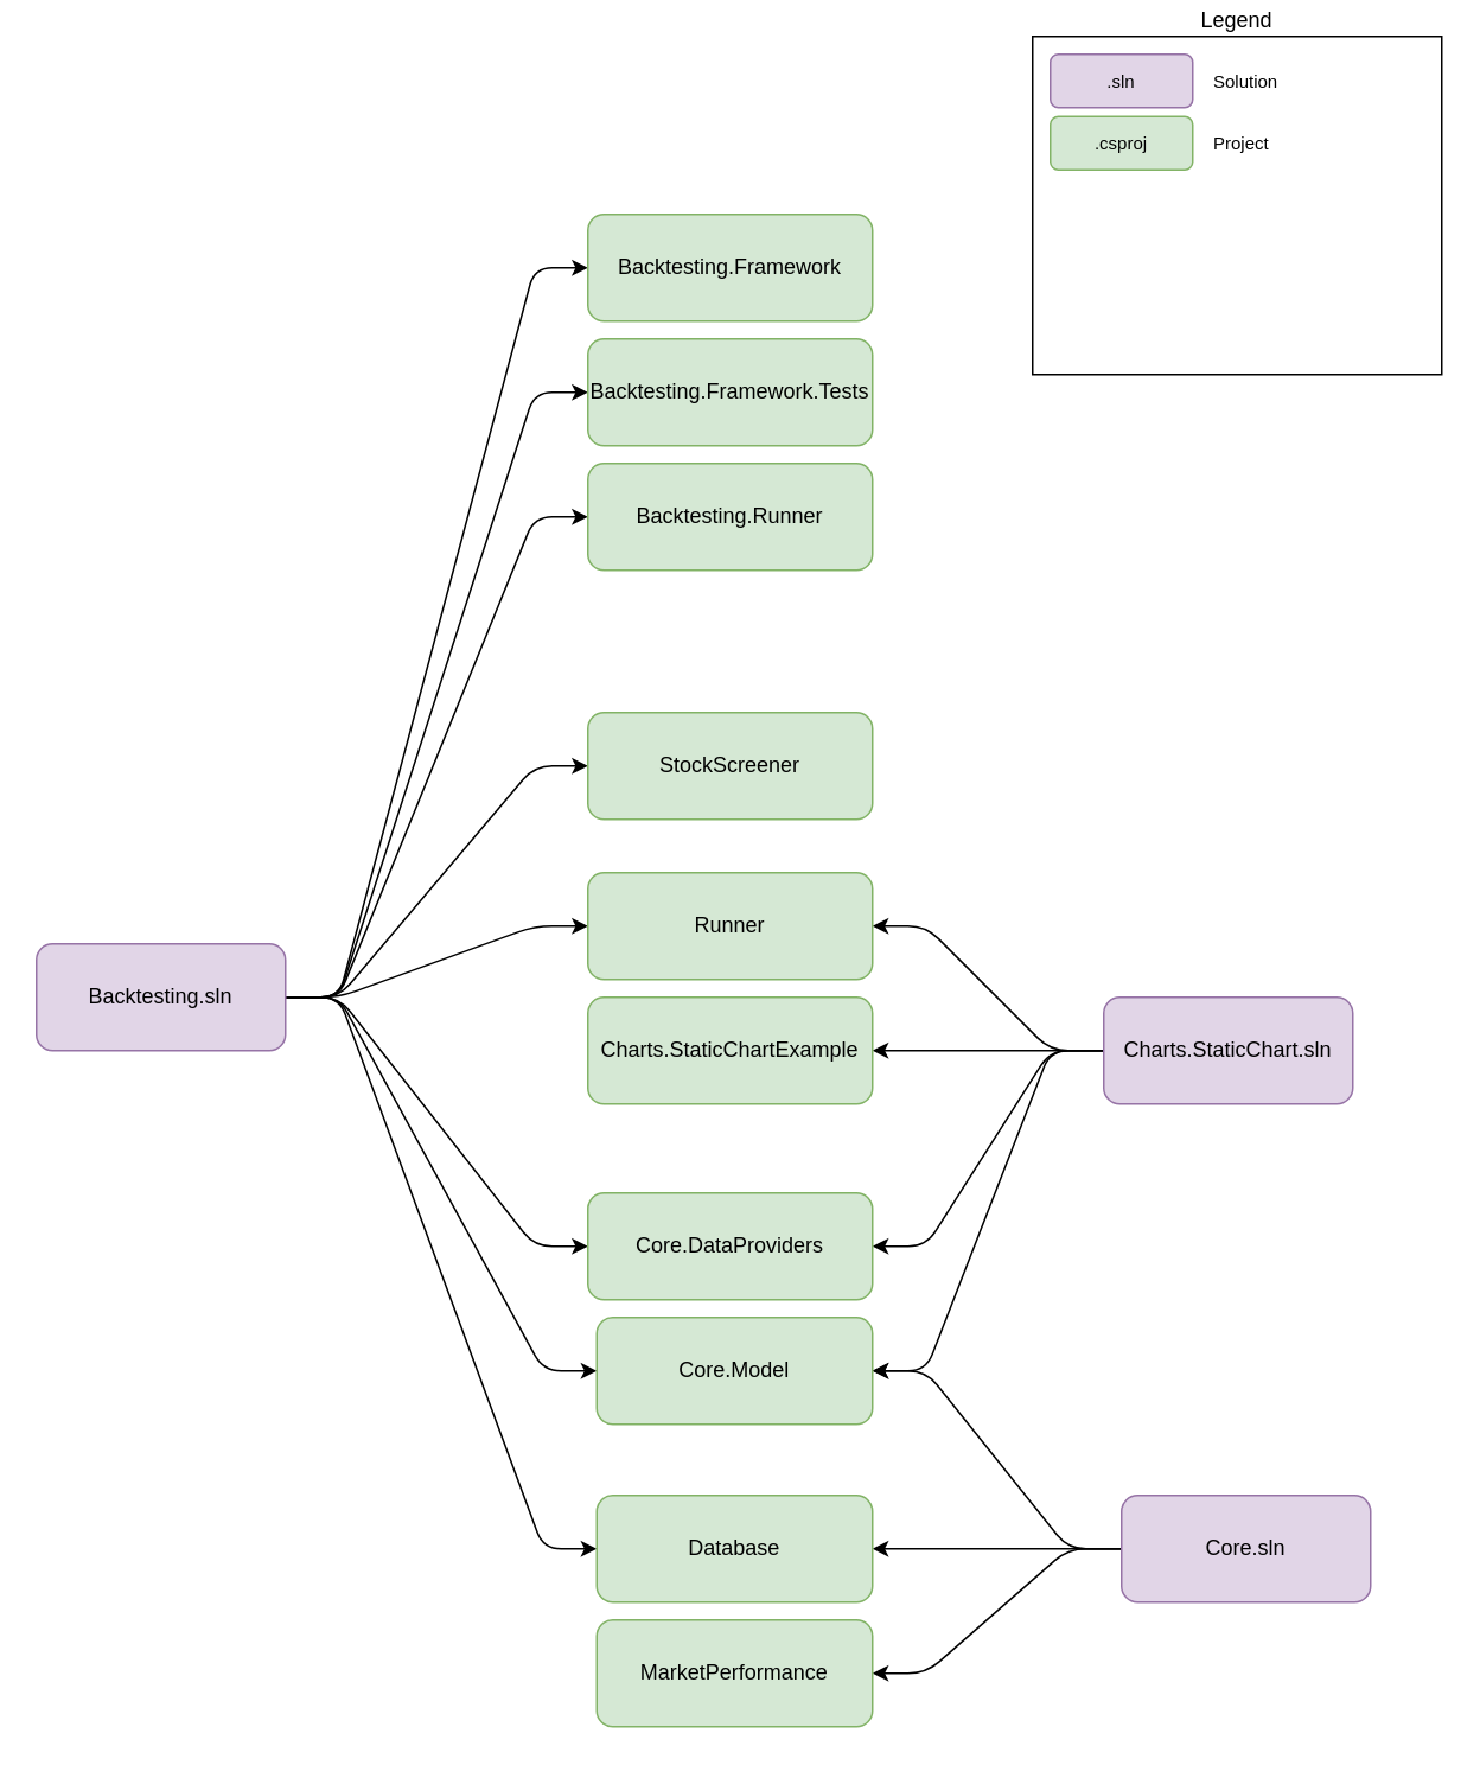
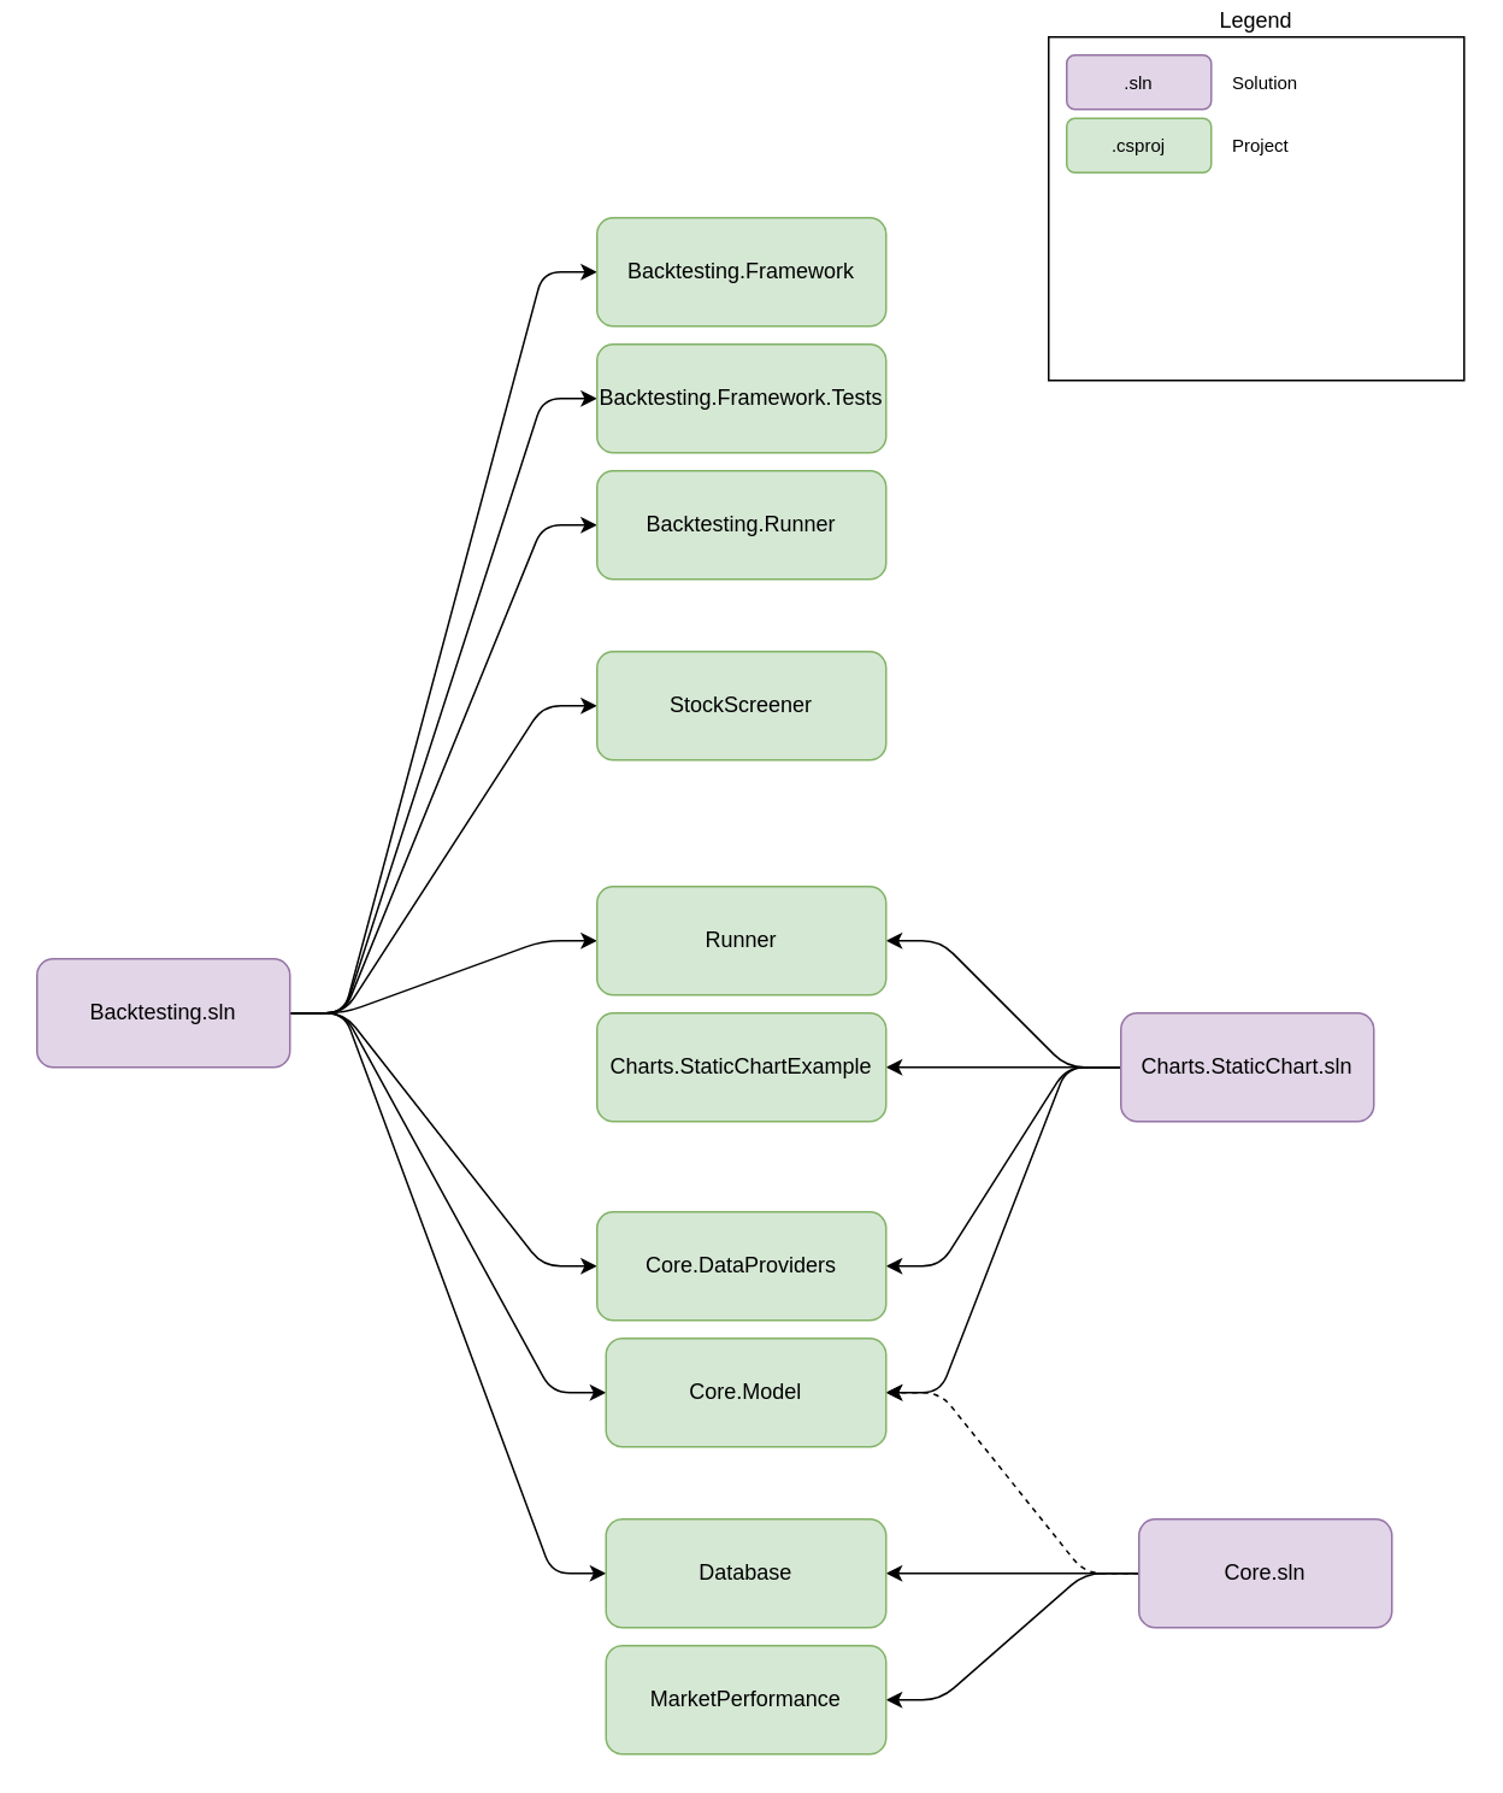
  <mxCell id="0" />
  <mxCell id="1" parent="0" />
  <mxCell id="2" value="Legend" style="rounded=0;whiteSpace=wrap;html=1;labelPosition=center;verticalLabelPosition=top;align=center;verticalAlign=bottom;" vertex="1" parent="1"><mxGeometry x="580" y="20" width="230" height="190" as="geometry" /></mxCell>
  <mxCell id="3" style="edgeStyle=entityRelationEdgeStyle;orthogonalLoop=1;jettySize=auto;html=1;exitX=1;exitY=0.5;exitDx=0;exitDy=0;entryX=0;entryY=0.5;entryDx=0;entryDy=0;fontSize=10;" edge="1" parent="1" source="11" target="24"><mxGeometry relative="1" as="geometry" /></mxCell>
  <mxCell id="4" style="edgeStyle=entityRelationEdgeStyle;orthogonalLoop=1;jettySize=auto;html=1;exitX=1;exitY=0.5;exitDx=0;exitDy=0;entryX=0;entryY=0.5;entryDx=0;entryDy=0;fontSize=10;" edge="1" parent="1" source="11" target="23"><mxGeometry relative="1" as="geometry" /></mxCell>
  <mxCell id="5" style="edgeStyle=entityRelationEdgeStyle;orthogonalLoop=1;jettySize=auto;html=1;exitX=1;exitY=0.5;exitDx=0;exitDy=0;entryX=0;entryY=0.5;entryDx=0;entryDy=0;fontSize=10;" edge="1" parent="1" source="11" target="29"><mxGeometry relative="1" as="geometry" /></mxCell>
  <mxCell id="6" style="edgeStyle=entityRelationEdgeStyle;orthogonalLoop=1;jettySize=auto;html=1;exitX=1;exitY=0.5;exitDx=0;exitDy=0;entryX=0;entryY=0.5;entryDx=0;entryDy=0;fontSize=10;" edge="1" parent="1" source="11" target="28"><mxGeometry relative="1" as="geometry" /></mxCell>
  <mxCell id="7" style="edgeStyle=entityRelationEdgeStyle;orthogonalLoop=1;jettySize=auto;html=1;exitX=1;exitY=0.5;exitDx=0;exitDy=0;entryX=0;entryY=0.5;entryDx=0;entryDy=0;fontSize=10;" edge="1" parent="1" source="11" target="26"><mxGeometry relative="1" as="geometry" /></mxCell>
  <mxCell id="8" style="edgeStyle=entityRelationEdgeStyle;orthogonalLoop=1;jettySize=auto;html=1;exitX=1;exitY=0.5;exitDx=0;exitDy=0;fontSize=10;" edge="1" parent="1" source="11" target="30"><mxGeometry relative="1" as="geometry" /></mxCell>
  <mxCell id="9" style="edgeStyle=entityRelationEdgeStyle;orthogonalLoop=1;jettySize=auto;html=1;exitX=1;exitY=0.5;exitDx=0;exitDy=0;entryX=0;entryY=0.5;entryDx=0;entryDy=0;fontSize=10;" edge="1" parent="1" source="11" target="31"><mxGeometry relative="1" as="geometry" /></mxCell>
  <mxCell id="10" style="edgeStyle=entityRelationEdgeStyle;orthogonalLoop=1;jettySize=auto;html=1;exitX=1;exitY=0.5;exitDx=0;exitDy=0;entryX=0;entryY=0.5;entryDx=0;entryDy=0;fontSize=10;" edge="1" parent="1" source="11" target="32"><mxGeometry relative="1" as="geometry" /></mxCell>
  <mxCell id="11" value="Backtesting.sln" style="rounded=1;whiteSpace=wrap;html=1;fillColor=#e1d5e7;strokeColor=#9673a6;" vertex="1" parent="1"><mxGeometry x="20" y="530" width="140" height="60" as="geometry" /></mxCell>
  <mxCell id="12" style="edgeStyle=entityRelationEdgeStyle;orthogonalLoop=1;jettySize=auto;html=1;exitX=0;exitY=0.5;exitDx=0;exitDy=0;entryX=1;entryY=0.5;entryDx=0;entryDy=0;fontSize=10;" edge="1" parent="1" source="16" target="23"><mxGeometry relative="1" as="geometry" /></mxCell>
  <mxCell id="13" style="edgeStyle=entityRelationEdgeStyle;orthogonalLoop=1;jettySize=auto;html=1;exitX=0;exitY=0.5;exitDx=0;exitDy=0;entryX=1;entryY=0.5;entryDx=0;entryDy=0;fontSize=10;" edge="1" parent="1" source="16" target="27"><mxGeometry relative="1" as="geometry" /></mxCell>
  <mxCell id="14" style="edgeStyle=entityRelationEdgeStyle;orthogonalLoop=1;jettySize=auto;html=1;exitX=0;exitY=0.5;exitDx=0;exitDy=0;entryX=1;entryY=0.5;entryDx=0;entryDy=0;fontSize=10;" edge="1" parent="1" source="16" target="26"><mxGeometry relative="1" as="geometry" /></mxCell>
  <mxCell id="15" style="edgeStyle=entityRelationEdgeStyle;orthogonalLoop=1;jettySize=auto;html=1;exitX=0;exitY=0.5;exitDx=0;exitDy=0;fontSize=10;" edge="1" parent="1" source="16" target="28"><mxGeometry relative="1" as="geometry" /></mxCell>
  <mxCell id="16" value="Charts.StaticChart.sln" style="rounded=1;whiteSpace=wrap;html=1;fillColor=#e1d5e7;strokeColor=#9673a6;" vertex="1" parent="1"><mxGeometry x="620" y="560" width="140" height="60" as="geometry" /></mxCell>
  <mxCell id="17" style="orthogonalLoop=1;jettySize=auto;html=1;exitX=0;exitY=0.5;exitDx=0;exitDy=0;entryX=1;entryY=0.5;entryDx=0;entryDy=0;fontSize=10;edgeStyle=entityRelationEdgeStyle;" edge="1" parent="1" source="20" target="25"><mxGeometry relative="1" as="geometry" /></mxCell>
  <mxCell id="18" style="edgeStyle=entityRelationEdgeStyle;orthogonalLoop=1;jettySize=auto;html=1;exitX=0;exitY=0.5;exitDx=0;exitDy=0;fontSize=10;" edge="1" parent="1" source="20" target="24"><mxGeometry relative="1" as="geometry" /></mxCell>
- <mxCell id="19" style="edgeStyle=entityRelationEdgeStyle;orthogonalLoop=1;jettySize=auto;html=1;exitX=0;exitY=0.5;exitDx=0;exitDy=0;entryX=1;entryY=0.5;entryDx=0;entryDy=0;fontSize=10;" edge="1" parent="1" source="20" target="23"><mxGeometry relative="1" as="geometry" /></mxCell>
+ <mxCell id="19" style="edgeStyle=entityRelationEdgeStyle;orthogonalLoop=1;jettySize=auto;html=1;exitX=0;exitY=0.5;exitDx=0;exitDy=0;entryX=1;entryY=0.5;entryDx=0;entryDy=0;fontSize=10;dashed=1;" edge="1" parent="1" source="20" target="23"><mxGeometry relative="1" as="geometry" /></mxCell>
  <mxCell id="20" value="Core.sln" style="rounded=1;whiteSpace=wrap;html=1;fillColor=#e1d5e7;strokeColor=#9673a6;" vertex="1" parent="1"><mxGeometry x="630" y="840" width="140" height="60" as="geometry" /></mxCell>
  <mxCell id="21" value=".sln" style="rounded=1;whiteSpace=wrap;html=1;fillColor=#e1d5e7;strokeColor=#9673a6;fontSize=10;labelPosition=center;verticalLabelPosition=middle;align=center;verticalAlign=middle;spacingRight=0;" vertex="1" parent="1"><mxGeometry x="590" y="30" width="80" height="30" as="geometry" /></mxCell>
  <mxCell id="22" value="Solution" style="text;html=1;strokeColor=none;fillColor=none;align=left;verticalAlign=middle;whiteSpace=wrap;rounded=0;fontSize=10;" vertex="1" parent="1"><mxGeometry x="680" y="35" width="40" height="20" as="geometry" /></mxCell>
  <mxCell id="23" value="Core.Model" style="rounded=1;whiteSpace=wrap;html=1;fillColor=#d5e8d4;strokeColor=#82b366;" vertex="1" parent="1"><mxGeometry x="335" y="740" width="155" height="60" as="geometry" /></mxCell>
  <mxCell id="24" value="Database" style="rounded=1;whiteSpace=wrap;html=1;fillColor=#d5e8d4;strokeColor=#82b366;" vertex="1" parent="1"><mxGeometry x="335" y="840" width="155" height="60" as="geometry" /></mxCell>
  <mxCell id="25" value="MarketPerformance" style="rounded=1;whiteSpace=wrap;html=1;fillColor=#d5e8d4;strokeColor=#82b366;" vertex="1" parent="1"><mxGeometry x="335" y="910" width="155" height="60" as="geometry" /></mxCell>
  <mxCell id="26" value="Runner" style="rounded=1;whiteSpace=wrap;html=1;fillColor=#d5e8d4;strokeColor=#82b366;" vertex="1" parent="1"><mxGeometry x="330" y="490" width="160" height="60" as="geometry" /></mxCell>
  <mxCell id="27" value="Charts.StaticChartExample" style="rounded=1;whiteSpace=wrap;html=1;fillColor=#d5e8d4;strokeColor=#82b366;" vertex="1" parent="1"><mxGeometry x="330" y="560" width="160" height="60" as="geometry" /></mxCell>
  <mxCell id="28" value="Core.DataProviders" style="rounded=1;whiteSpace=wrap;html=1;fillColor=#d5e8d4;strokeColor=#82b366;" vertex="1" parent="1"><mxGeometry x="330" y="670" width="160" height="60" as="geometry" /></mxCell>
- <mxCell id="29" value="StockScreener" style="rounded=1;whiteSpace=wrap;html=1;fillColor=#d5e8d4;strokeColor=#82b366;" vertex="1" parent="1"><mxGeometry x="330" y="400" width="160" height="60" as="geometry" /></mxCell>
+ <mxCell id="29" value="StockScreener" style="rounded=1;whiteSpace=wrap;html=1;fillColor=#d5e8d4;strokeColor=#82b366;" vertex="1" parent="1"><mxGeometry x="330" y="360" width="160" height="60" as="geometry" /></mxCell>
  <mxCell id="30" value="Backtesting.Runner" style="rounded=1;whiteSpace=wrap;html=1;fillColor=#d5e8d4;strokeColor=#82b366;" vertex="1" parent="1"><mxGeometry x="330" y="260" width="160" height="60" as="geometry" /></mxCell>
  <mxCell id="31" value="Backtesting.Framework.Tests" style="rounded=1;whiteSpace=wrap;html=1;fillColor=#d5e8d4;strokeColor=#82b366;" vertex="1" parent="1"><mxGeometry x="330" y="190" width="160" height="60" as="geometry" /></mxCell>
  <mxCell id="32" value="Backtesting.Framework" style="rounded=1;whiteSpace=wrap;html=1;fillColor=#d5e8d4;strokeColor=#82b366;" vertex="1" parent="1"><mxGeometry x="330" y="120" width="160" height="60" as="geometry" /></mxCell>
  <mxCell id="33" value=".csproj" style="rounded=1;whiteSpace=wrap;html=1;fillColor=#d5e8d4;strokeColor=#82b366;fontSize=10;labelPosition=center;verticalLabelPosition=middle;align=center;verticalAlign=middle;spacingRight=0;" vertex="1" parent="1"><mxGeometry x="590" y="65" width="80" height="30" as="geometry" /></mxCell>
  <mxCell id="34" value="Project" style="text;html=1;strokeColor=none;fillColor=none;align=left;verticalAlign=middle;whiteSpace=wrap;rounded=0;fontSize=10;" vertex="1" parent="1"><mxGeometry x="680" y="70" width="40" height="20" as="geometry" /></mxCell>
